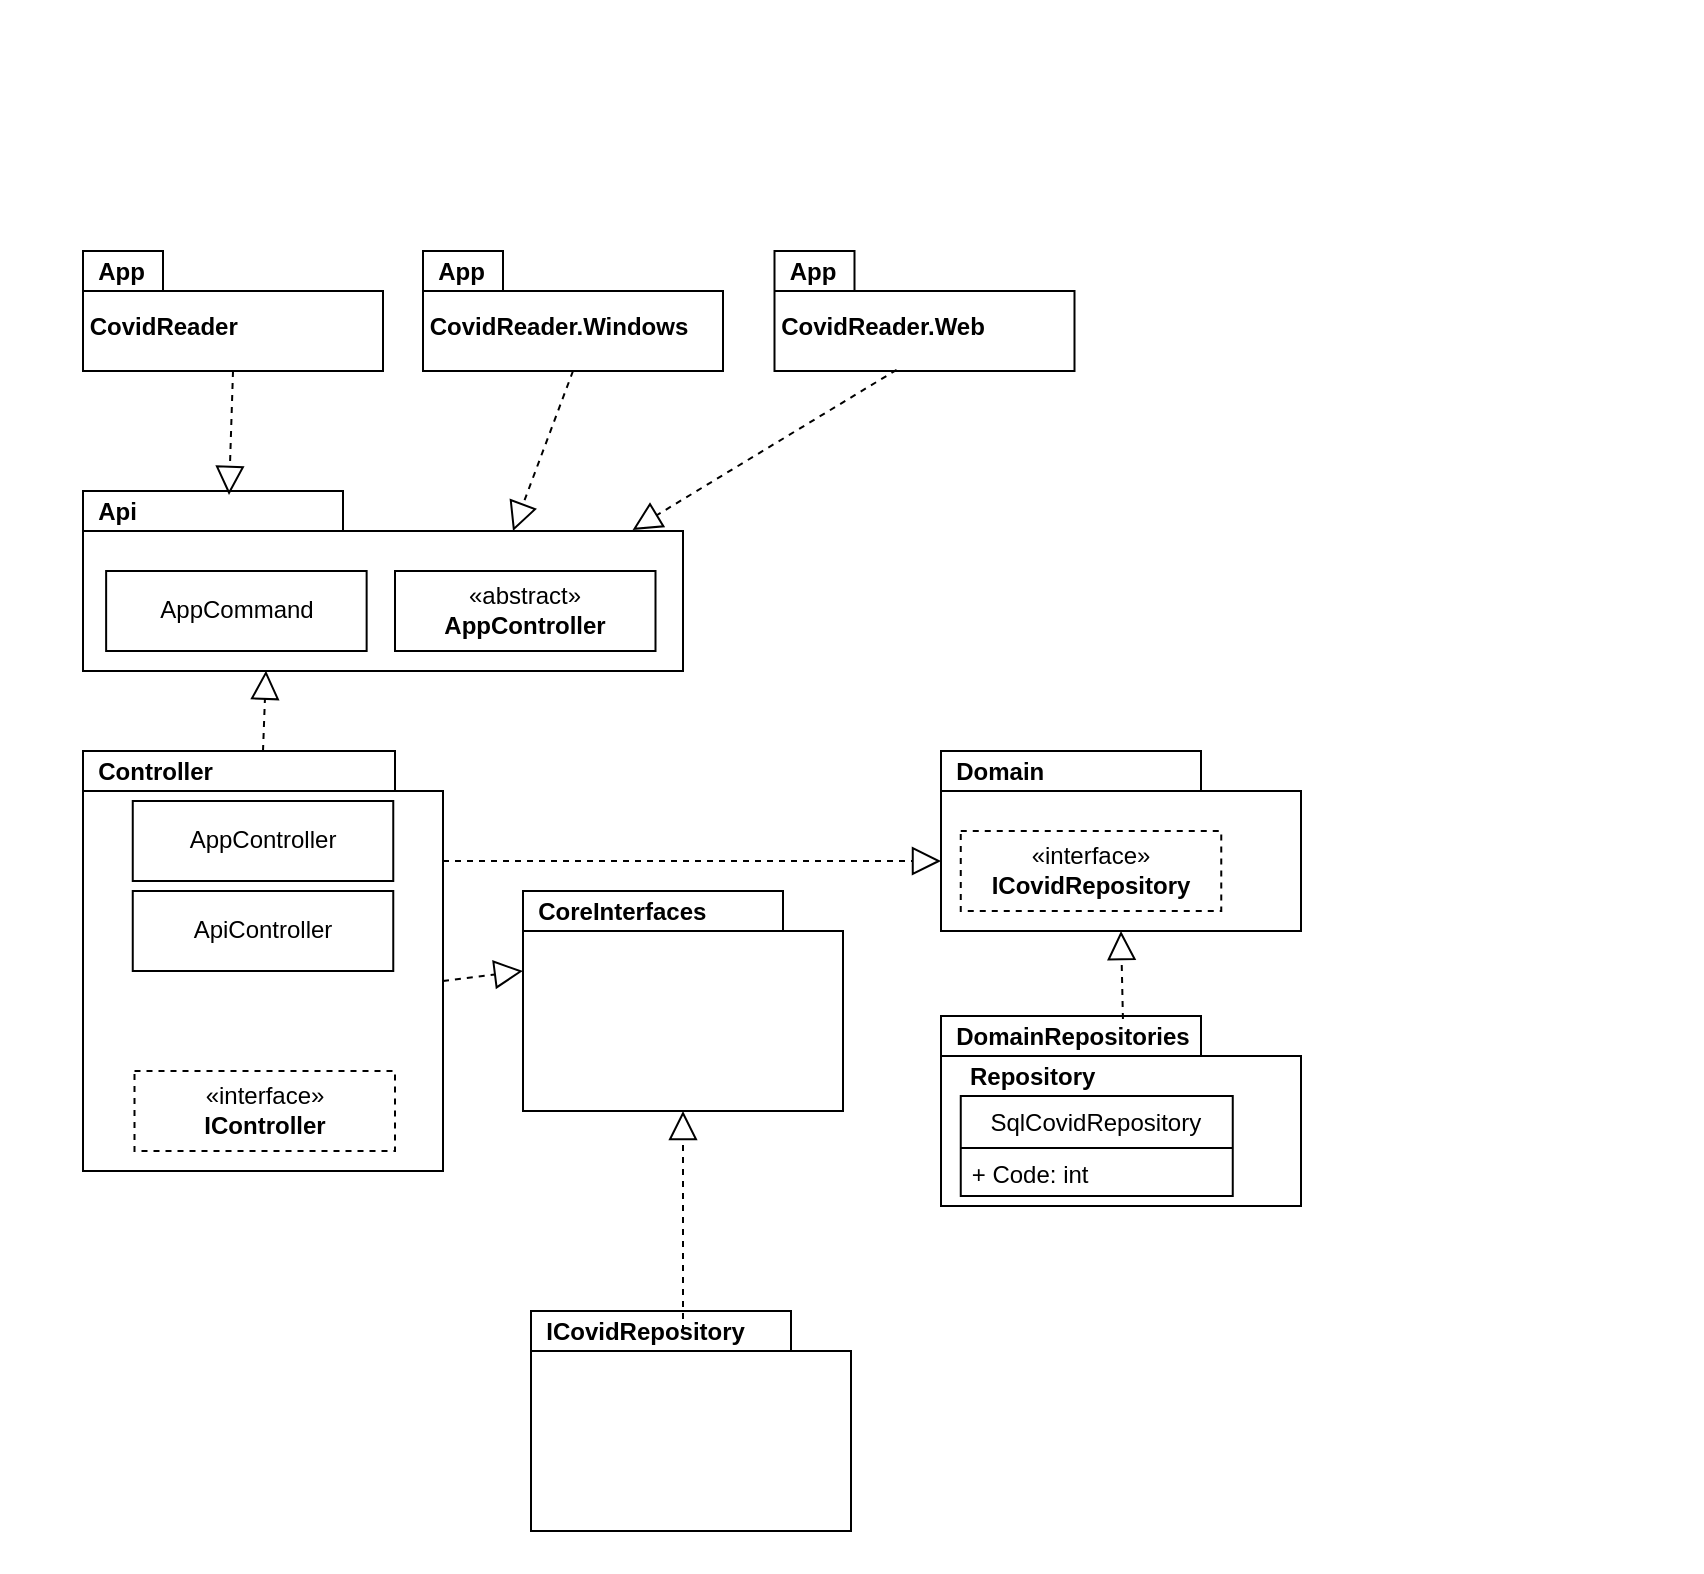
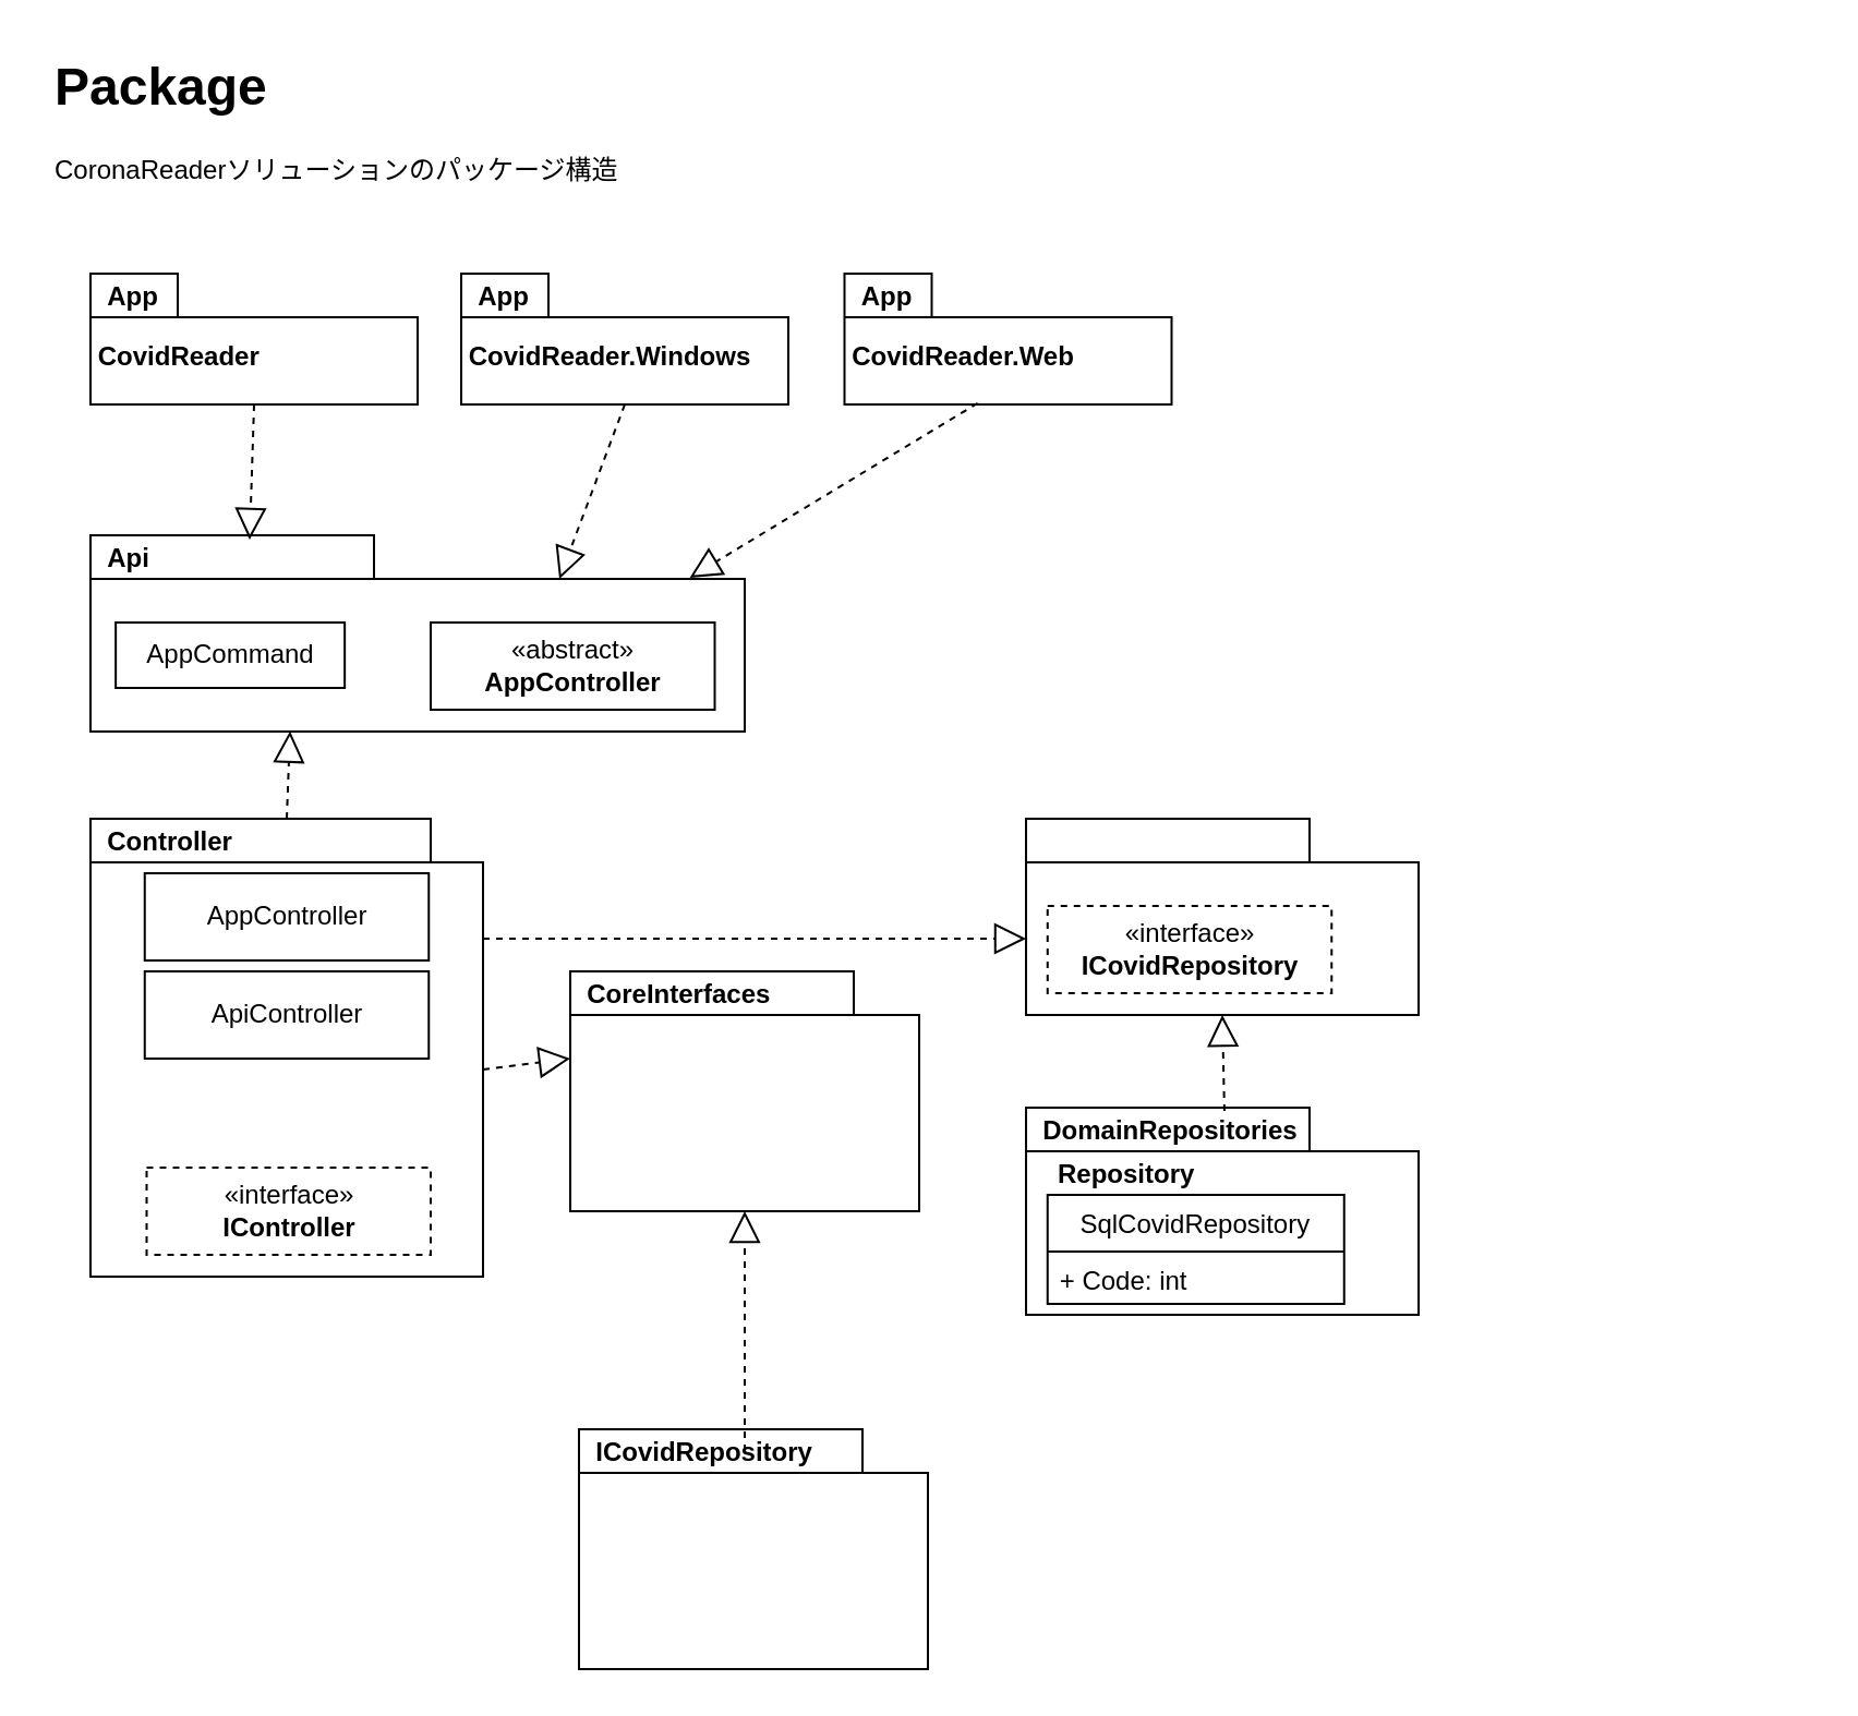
  <mxCell id="0" />
  <mxCell id="1" parent="0" />
+ <mxCell id="2" value="&lt;h1&gt;Package&lt;/h1&gt;&lt;p&gt;CoronaReaderソリューションのパッケージ構造&lt;/p&gt;" style="text;html=1;strokeColor=none;fillColor=none;spacing=5;spacingTop=-20;whiteSpace=wrap;overflow=hidden;rounded=0;align=left;" parent="1" vertex="1"><mxGeometry x="20" y="20" width="810" height="70" as="geometry" /></mxCell>
  <mxCell id="3" value="" style="shape=folder;fontStyle=1;spacingTop=10;tabWidth=130;tabHeight=20;tabPosition=left;html=1;" parent="1" vertex="1"><mxGeometry x="41" y="245" width="300" height="90" as="geometry" /></mxCell>
  <mxCell id="4" value="Api" style="text;align=left;fontStyle=1;verticalAlign=middle;spacingLeft=3;spacingRight=3;strokeColor=none;rotatable=0;points=[[0,0.5],[1,0.5]];portConstraint=eastwest;" parent="1" vertex="1"><mxGeometry x="44.13" y="245" width="121.5" height="20" as="geometry" /></mxCell>
  <mxCell id="5" value="«abstract»&lt;br&gt;&lt;b&gt;AppController&lt;/b&gt;" style="html=1;" parent="1" vertex="1"><mxGeometry x="197" y="285" width="130.25" height="40" as="geometry" /></mxCell>
  <mxCell id="6" value="" style="shape=folder;fontStyle=1;spacingTop=10;tabWidth=40;tabHeight=20;tabPosition=left;html=1;" parent="1" vertex="1"><mxGeometry x="41" y="125" width="150" height="60" as="geometry" /></mxCell>
  <mxCell id="7" value="App" style="text;align=left;fontStyle=1;verticalAlign=middle;spacingLeft=3;spacingRight=3;strokeColor=none;rotatable=0;points=[[0,0.5],[1,0.5]];portConstraint=eastwest;" parent="1" vertex="1"><mxGeometry x="44.13" y="125" width="40" height="20" as="geometry" /></mxCell>
  <mxCell id="8" value="CovidReader" style="text;align=left;fontStyle=1;verticalAlign=middle;spacingLeft=3;spacingRight=3;strokeColor=none;rotatable=0;points=[[0,0.5],[1,0.5]];portConstraint=eastwest;" parent="1" vertex="1"><mxGeometry x="39.88" y="145" width="141.25" height="35" as="geometry" /></mxCell>
  <mxCell id="9" value="" style="endArrow=block;dashed=1;endFill=0;endSize=12;html=1;exitX=0.539;exitY=1.143;exitDx=0;exitDy=0;exitPerimeter=0;" parent="1" source="8" edge="1"><mxGeometry width="160" relative="1" as="geometry"><mxPoint x="241" y="295" as="sourcePoint" /><mxPoint x="114" y="247" as="targetPoint" /></mxGeometry></mxCell>
  <mxCell id="10" value="" style="shape=folder;fontStyle=1;spacingTop=10;tabWidth=156;tabHeight=20;tabPosition=left;html=1;" parent="1" vertex="1"><mxGeometry x="41" y="375" width="180" height="210" as="geometry" /></mxCell>
  <mxCell id="11" value="Controller" style="text;align=left;fontStyle=1;verticalAlign=middle;spacingLeft=3;spacingRight=3;strokeColor=none;rotatable=0;points=[[0,0.5],[1,0.5]];portConstraint=eastwest;" parent="1" vertex="1"><mxGeometry x="44.13" y="375" width="152.87" height="20" as="geometry" /></mxCell>
  <mxCell id="12" value="" style="endArrow=block;dashed=1;endFill=0;endSize=12;html=1;entryX=0.305;entryY=0.998;entryDx=0;entryDy=0;entryPerimeter=0;" parent="1" target="3" edge="1"><mxGeometry width="160" relative="1" as="geometry"><mxPoint x="131" y="375" as="sourcePoint" /><mxPoint x="501" y="415" as="targetPoint" /></mxGeometry></mxCell>
  <mxCell id="13" value="" style="shape=folder;fontStyle=1;spacingTop=10;tabWidth=130;tabHeight=20;tabPosition=left;html=1;" parent="1" vertex="1"><mxGeometry x="261" y="445" width="160" height="110" as="geometry" /></mxCell>
  <mxCell id="14" value="CoreInterfaces" style="text;align=left;fontStyle=1;verticalAlign=middle;spacingLeft=3;spacingRight=3;strokeColor=none;rotatable=0;points=[[0,0.5],[1,0.5]];portConstraint=eastwest;" parent="1" vertex="1"><mxGeometry x="264.13" y="445" width="121.5" height="20" as="geometry" /></mxCell>
  <mxCell id="15" value="" style="shape=folder;fontStyle=1;spacingTop=10;tabWidth=130;tabHeight=20;tabPosition=left;html=1;" parent="1" vertex="1"><mxGeometry x="265" y="655" width="160" height="110" as="geometry" /></mxCell>
  <mxCell id="16" value="ICovidRepository" style="text;align=left;fontStyle=1;verticalAlign=middle;spacingLeft=3;spacingRight=3;strokeColor=none;rotatable=0;points=[[0,0.5],[1,0.5]];portConstraint=eastwest;" parent="1" vertex="1"><mxGeometry x="268.13" y="655" width="121.5" height="20" as="geometry" /></mxCell>
  <mxCell id="17" value="" style="endArrow=block;dashed=1;endFill=0;endSize=12;html=1;entryX=0.5;entryY=1;entryDx=0;entryDy=0;entryPerimeter=0;" parent="1" target="13" edge="1"><mxGeometry width="160" relative="1" as="geometry"><mxPoint x="341" y="665" as="sourcePoint" /><mxPoint x="191" y="615" as="targetPoint" /></mxGeometry></mxCell>
  <mxCell id="18" value="" style="endArrow=block;dashed=1;endFill=0;endSize=12;html=1;exitX=0;exitY=0;exitDx=180;exitDy=115;exitPerimeter=0;" parent="1" source="10" edge="1"><mxGeometry width="160" relative="1" as="geometry"><mxPoint x="491" y="375" as="sourcePoint" /><mxPoint x="261" y="485" as="targetPoint" /></mxGeometry></mxCell>
  <mxCell id="19" value="" style="shape=folder;fontStyle=1;spacingTop=10;tabWidth=130;tabHeight=20;tabPosition=left;html=1;" parent="1" vertex="1"><mxGeometry x="470" y="375" width="180" height="90" as="geometry" /></mxCell>
- <mxCell id="20" value="Domain" style="text;align=left;fontStyle=1;verticalAlign=middle;spacingLeft=3;spacingRight=3;strokeColor=none;rotatable=0;points=[[0,0.5],[1,0.5]];portConstraint=eastwest;" parent="1" vertex="1"><mxGeometry x="473.13" y="375" width="121.5" height="20" as="geometry" /></mxCell>
  <mxCell id="21" value="«interface»&lt;br&gt;&lt;b&gt;ICovidRepository&lt;/b&gt;" style="html=1;dashed=1;" parent="1" vertex="1"><mxGeometry x="479.88" y="415" width="130.25" height="40" as="geometry" /></mxCell>
  <mxCell id="22" value="" style="shape=folder;fontStyle=1;spacingTop=10;tabWidth=130;tabHeight=20;tabPosition=left;html=1;" parent="1" vertex="1"><mxGeometry x="470" y="507.5" width="180" height="95" as="geometry" /></mxCell>
  <mxCell id="23" value="DomainRepositories" style="text;align=left;fontStyle=1;verticalAlign=middle;spacingLeft=3;spacingRight=3;strokeColor=none;rotatable=0;points=[[0,0.5],[1,0.5]];portConstraint=eastwest;" parent="1" vertex="1"><mxGeometry x="473.13" y="507.5" width="121.5" height="20" as="geometry" /></mxCell>
  <mxCell id="24" value="Repository" style="text;align=left;fontStyle=1;verticalAlign=middle;spacingLeft=3;spacingRight=3;strokeColor=none;rotatable=0;points=[[0,0.5],[1,0.5]];portConstraint=eastwest;" parent="1" vertex="1"><mxGeometry x="480" y="527.5" width="90" height="20" as="geometry" /></mxCell>
  <mxCell id="25" value="SqlCovidRepository" style="swimlane;fontStyle=0;childLayout=stackLayout;horizontal=1;startSize=26;fillColor=none;horizontalStack=0;resizeParent=1;resizeParentMax=0;resizeLast=0;collapsible=1;marginBottom=0;" parent="1" vertex="1"><mxGeometry x="479.88" y="547.5" width="136" height="50" as="geometry" /></mxCell>
  <mxCell id="26" value="+ Code: int" style="text;strokeColor=none;fillColor=none;align=left;verticalAlign=top;spacingLeft=4;spacingRight=4;overflow=hidden;rotatable=0;points=[[0,0.5],[1,0.5]];portConstraint=eastwest;" parent="25" vertex="1"><mxGeometry y="26" width="136" height="24" as="geometry" /></mxCell>
  <mxCell id="27" value="" style="endArrow=block;dashed=1;endFill=0;endSize=12;html=1;entryX=0;entryY=0;entryDx=0;entryDy=55;entryPerimeter=0;" parent="1" target="19" edge="1"><mxGeometry width="160" relative="1" as="geometry"><mxPoint x="221" y="430" as="sourcePoint" /><mxPoint x="354.13" y="351.228" as="targetPoint" /></mxGeometry></mxCell>
  <mxCell id="28" value="" style="endArrow=block;dashed=1;endFill=0;endSize=12;html=1;entryX=0.5;entryY=1;entryDx=0;entryDy=0;entryPerimeter=0;exitX=0.723;exitY=0.075;exitDx=0;exitDy=0;exitPerimeter=0;" parent="1" source="23" target="19" edge="1"><mxGeometry width="160" relative="1" as="geometry"><mxPoint x="560" y="495" as="sourcePoint" /><mxPoint x="571" y="615" as="targetPoint" /></mxGeometry></mxCell>
- <mxCell id="29" value="AppCommand" style="html=1;" parent="1" vertex="1"><mxGeometry x="52.57" y="285" width="130.25" height="40" as="geometry" /></mxCell>
+ <mxCell id="29" value="AppCommand" style="html=1;" parent="1" vertex="1"><mxGeometry x="52.57" y="285" width="105" height="30" as="geometry" /></mxCell>
  <mxCell id="30" value="«interface»&lt;br&gt;&lt;b&gt;IController&lt;/b&gt;" style="html=1;dashed=1;" parent="1" vertex="1"><mxGeometry x="66.75" y="535" width="130.25" height="40" as="geometry" /></mxCell>
  <mxCell id="31" value="AppController" style="html=1;" parent="1" vertex="1"><mxGeometry x="65.88" y="400" width="130.25" height="40" as="geometry" /></mxCell>
  <mxCell id="32" value="" style="shape=folder;fontStyle=1;spacingTop=10;tabWidth=40;tabHeight=20;tabPosition=left;html=1;" parent="1" vertex="1"><mxGeometry x="211" y="125" width="150" height="60" as="geometry" /></mxCell>
  <mxCell id="33" value="App" style="text;align=left;fontStyle=1;verticalAlign=middle;spacingLeft=3;spacingRight=3;strokeColor=none;rotatable=0;points=[[0,0.5],[1,0.5]];portConstraint=eastwest;" parent="1" vertex="1"><mxGeometry x="214.13" y="125" width="40" height="20" as="geometry" /></mxCell>
  <mxCell id="34" value="CovidReader.Windows" style="text;align=left;fontStyle=1;verticalAlign=middle;spacingLeft=3;spacingRight=3;strokeColor=none;rotatable=0;points=[[0,0.5],[1,0.5]];portConstraint=eastwest;" parent="1" vertex="1"><mxGeometry x="209.88" y="145" width="141.25" height="35" as="geometry" /></mxCell>
  <mxCell id="35" value="" style="shape=folder;fontStyle=1;spacingTop=10;tabWidth=40;tabHeight=20;tabPosition=left;html=1;" parent="1" vertex="1"><mxGeometry x="386.75" y="125" width="150" height="60" as="geometry" /></mxCell>
  <mxCell id="36" value="App" style="text;align=left;fontStyle=1;verticalAlign=middle;spacingLeft=3;spacingRight=3;strokeColor=none;rotatable=0;points=[[0,0.5],[1,0.5]];portConstraint=eastwest;" parent="1" vertex="1"><mxGeometry x="389.88" y="125" width="40" height="20" as="geometry" /></mxCell>
  <mxCell id="37" value="CovidReader.Web" style="text;align=left;fontStyle=1;verticalAlign=middle;spacingLeft=3;spacingRight=3;strokeColor=none;rotatable=0;points=[[0,0.5],[1,0.5]];portConstraint=eastwest;" parent="1" vertex="1"><mxGeometry x="385.63" y="145" width="141.25" height="35" as="geometry" /></mxCell>
  <mxCell id="38" value="ApiController" style="html=1;" parent="1" vertex="1"><mxGeometry x="65.88" y="445" width="130.25" height="40" as="geometry" /></mxCell>
  <mxCell id="39" value="" style="endArrow=block;dashed=1;endFill=0;endSize=12;html=1;exitX=0.5;exitY=1;exitDx=0;exitDy=0;exitPerimeter=0;entryX=0;entryY=0;entryDx=215;entryDy=20;entryPerimeter=0;" parent="1" source="32" target="3" edge="1"><mxGeometry width="160" relative="1" as="geometry"><mxPoint x="271" y="235" as="sourcePoint" /><mxPoint x="268.986" y="296.995" as="targetPoint" /></mxGeometry></mxCell>
  <mxCell id="40" value="" style="endArrow=block;dashed=1;endFill=0;endSize=12;html=1;exitX=0.407;exitY=0.99;exitDx=0;exitDy=0;exitPerimeter=0;entryX=0.916;entryY=0.216;entryDx=0;entryDy=0;entryPerimeter=0;" parent="1" source="35" target="3" edge="1"><mxGeometry width="160" relative="1" as="geometry"><mxPoint x="411" y="225" as="sourcePoint" /><mxPoint x="408.986" y="286.995" as="targetPoint" /></mxGeometry></mxCell>
